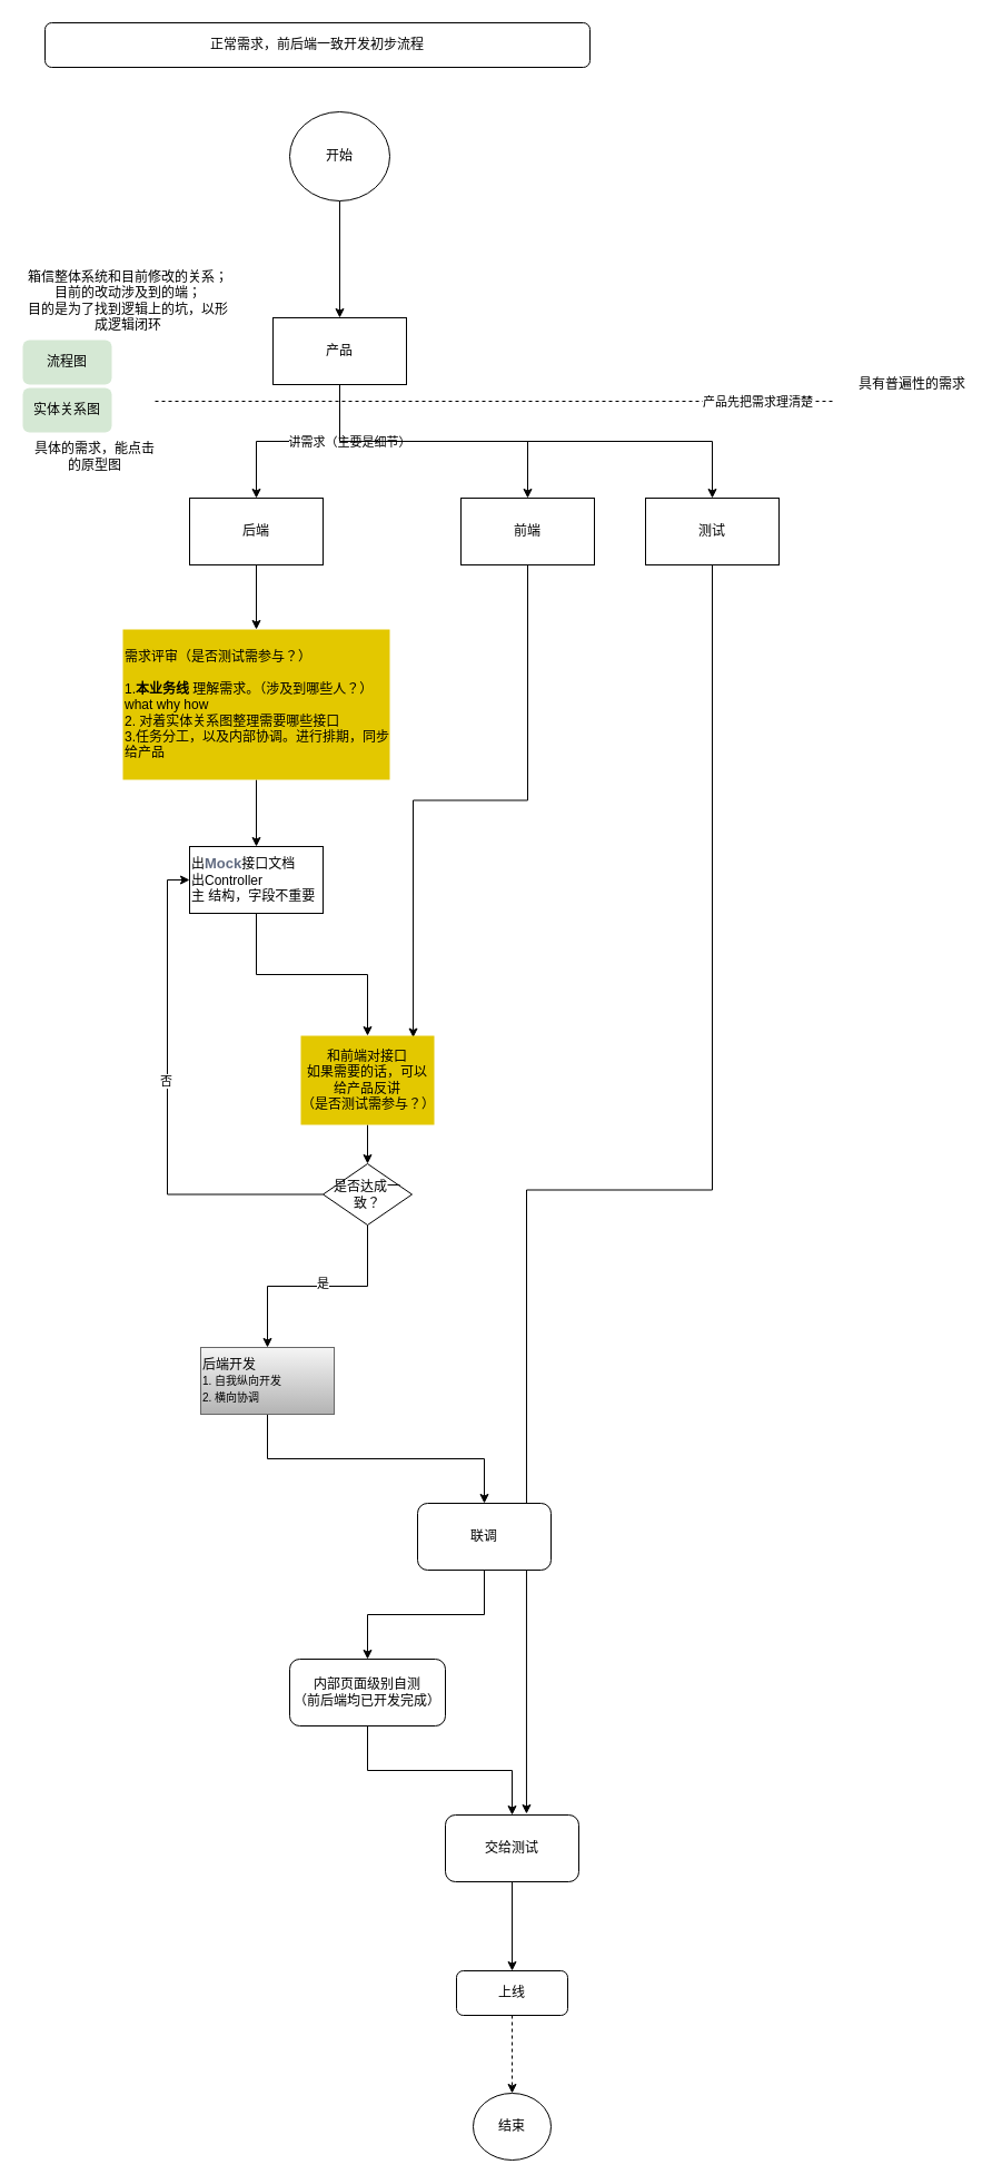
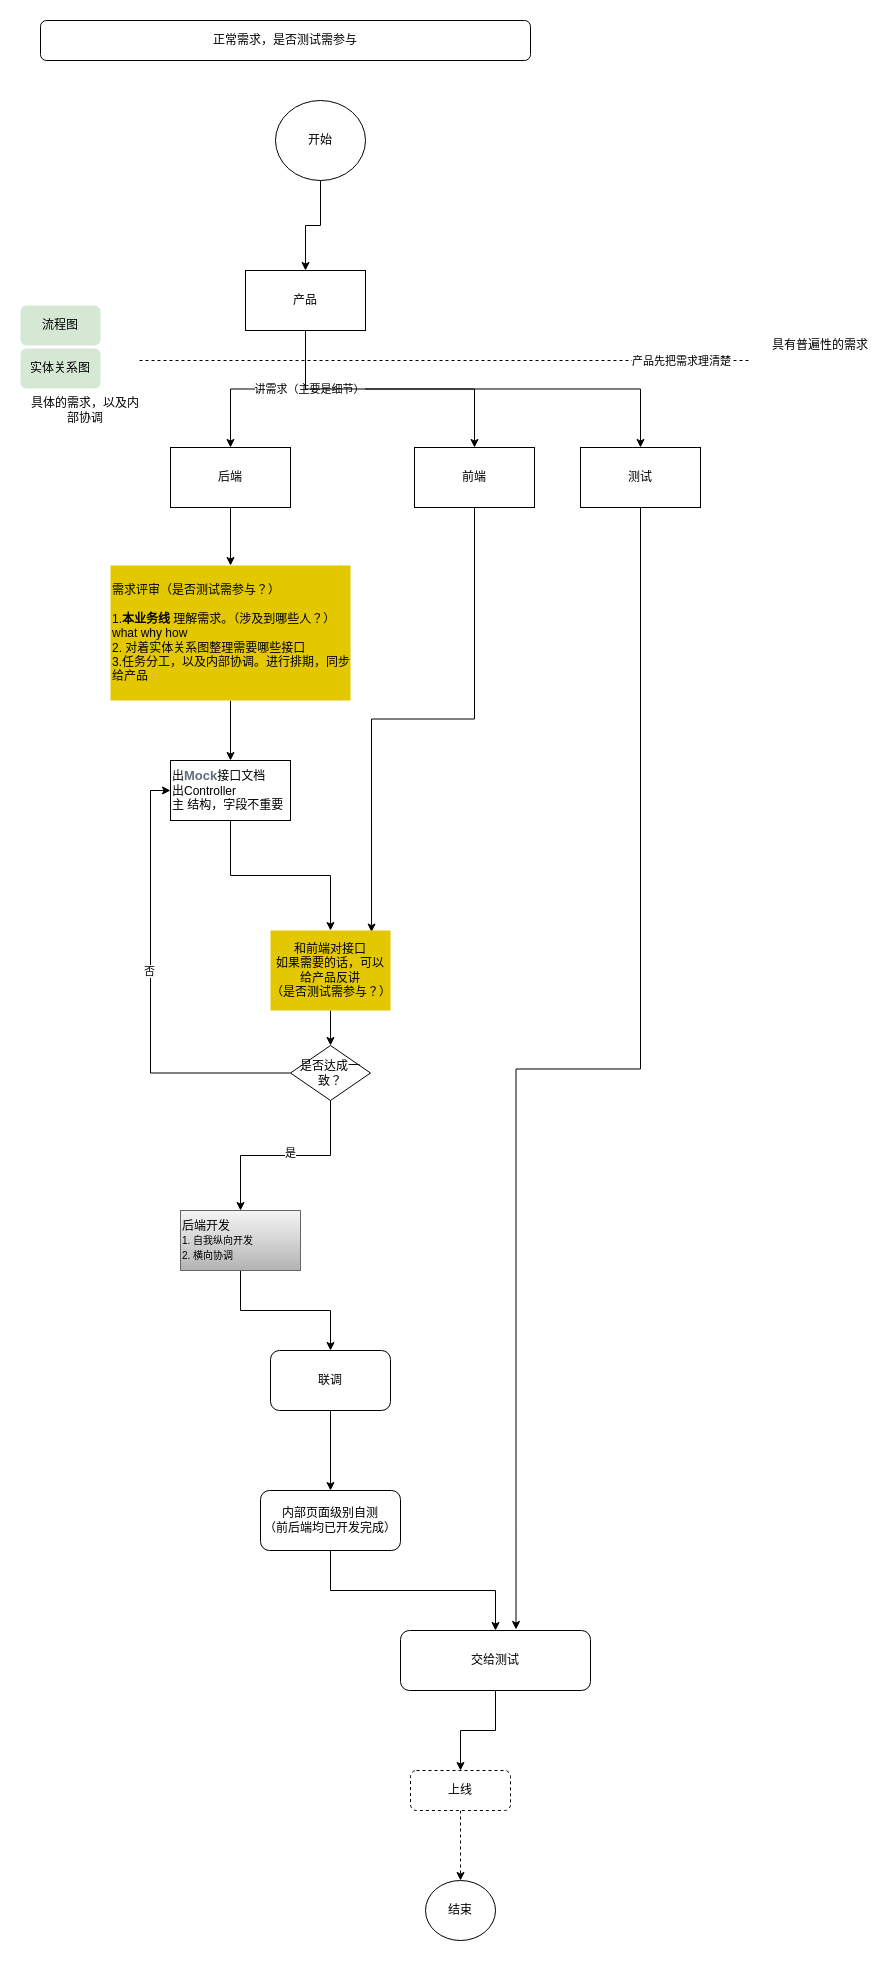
  <mxCell id="0" />
  <mxCell id="1" parent="0" />
  <mxCell id="2" value="" style="edgeStyle=orthogonalEdgeStyle;rounded=0;orthogonalLoop=1;jettySize=auto;html=1;" edge="1" parent="1" source="3" target="8"><mxGeometry relative="1" as="geometry" /></mxCell>
- <mxCell id="3" value="开始" style="ellipse;whiteSpace=wrap;html=1;" vertex="1" parent="1"><mxGeometry x="260" y="100" width="90" height="80" as="geometry" /></mxCell>
+ <mxCell id="3" value="开始" style="ellipse;whiteSpace=wrap;html=1;" vertex="1" parent="1"><mxGeometry x="275" y="100" width="90" height="80" as="geometry" /></mxCell>
  <mxCell id="4" style="edgeStyle=orthogonalEdgeStyle;rounded=0;orthogonalLoop=1;jettySize=auto;html=1;exitX=0.5;exitY=1;exitDx=0;exitDy=0;entryX=0.5;entryY=0;entryDx=0;entryDy=0;" edge="1" parent="1" source="8" target="10"><mxGeometry relative="1" as="geometry" /></mxCell>
  <mxCell id="5" style="edgeStyle=orthogonalEdgeStyle;rounded=0;orthogonalLoop=1;jettySize=auto;html=1;exitX=0.5;exitY=1;exitDx=0;exitDy=0;entryX=0.5;entryY=0;entryDx=0;entryDy=0;" edge="1" parent="1" source="8" target="12"><mxGeometry relative="1" as="geometry" /></mxCell>
  <mxCell id="6" value="讲需求（主要是细节）" style="edgeLabel;html=1;align=center;verticalAlign=middle;resizable=0;points=[];" vertex="1" connectable="0" parent="5"><mxGeometry x="-0.566" relative="1" as="geometry"><mxPoint as="offset" /></mxGeometry></mxCell>
  <mxCell id="7" style="edgeStyle=orthogonalEdgeStyle;rounded=0;orthogonalLoop=1;jettySize=auto;html=1;exitX=0.5;exitY=1;exitDx=0;exitDy=0;entryX=0.5;entryY=0;entryDx=0;entryDy=0;" edge="1" parent="1" source="8" target="14"><mxGeometry relative="1" as="geometry" /></mxCell>
- <mxCell id="8" value="产品" style="whiteSpace=wrap;html=1;" vertex="1" parent="1"><mxGeometry x="245" y="285" width="120" height="60" as="geometry" /></mxCell>
+ <mxCell id="8" value="产品" style="whiteSpace=wrap;html=1;" vertex="1" parent="1"><mxGeometry x="245" y="270" width="120" height="60" as="geometry" /></mxCell>
  <mxCell id="9" value="" style="edgeStyle=orthogonalEdgeStyle;rounded=0;orthogonalLoop=1;jettySize=auto;html=1;" edge="1" parent="1" source="10" target="19"><mxGeometry relative="1" as="geometry" /></mxCell>
  <mxCell id="10" value="后端" style="whiteSpace=wrap;html=1;" vertex="1" parent="1"><mxGeometry x="170" y="447" width="120" height="60" as="geometry" /></mxCell>
  <mxCell id="11" style="edgeStyle=orthogonalEdgeStyle;rounded=0;orthogonalLoop=1;jettySize=auto;html=1;exitX=0.5;exitY=1;exitDx=0;exitDy=0;entryX=0.842;entryY=0.02;entryDx=0;entryDy=0;entryPerimeter=0;" edge="1" parent="1" source="12" target="27"><mxGeometry relative="1" as="geometry" /></mxCell>
  <mxCell id="12" value="前端" style="whiteSpace=wrap;html=1;" vertex="1" parent="1"><mxGeometry x="414" y="447" width="120" height="60" as="geometry" /></mxCell>
  <mxCell id="13" style="edgeStyle=orthogonalEdgeStyle;rounded=0;orthogonalLoop=1;jettySize=auto;html=1;exitX=0.5;exitY=1;exitDx=0;exitDy=0;entryX=0.608;entryY=-0.017;entryDx=0;entryDy=0;entryPerimeter=0;" edge="1" parent="1" source="14" target="40"><mxGeometry relative="1" as="geometry" /></mxCell>
  <mxCell id="14" value="测试" style="whiteSpace=wrap;html=1;" vertex="1" parent="1"><mxGeometry x="580" y="447" width="120" height="60" as="geometry" /></mxCell>
  <mxCell id="15" value="" style="endArrow=none;html=1;dashed=1;" edge="1" parent="1"><mxGeometry width="50" height="50" relative="1" as="geometry"><mxPoint x="139" y="360" as="sourcePoint" /><mxPoint x="749" y="360" as="targetPoint" /></mxGeometry></mxCell>
  <mxCell id="16" value="产品先把需求理清楚" style="edgeLabel;html=1;align=center;verticalAlign=middle;resizable=0;points=[];" vertex="1" connectable="0" parent="15"><mxGeometry x="0.774" relative="1" as="geometry"><mxPoint as="offset" /></mxGeometry></mxCell>
  <mxCell id="17" value="具有普遍性的需求" style="text;html=1;strokeColor=none;fillColor=none;align=center;verticalAlign=middle;whiteSpace=wrap;rounded=0;" vertex="1" parent="1"><mxGeometry x="770" y="330" width="100" height="30" as="geometry" /></mxCell>
  <mxCell id="18" value="" style="edgeStyle=orthogonalEdgeStyle;rounded=0;orthogonalLoop=1;jettySize=auto;html=1;" edge="1" parent="1" source="19" target="25"><mxGeometry relative="1" as="geometry" /></mxCell>
  <mxCell id="19" value="需求评审（是否测试需参与？）&lt;br&gt;&lt;br&gt;1.&lt;b&gt;本业务线&amp;nbsp;&lt;/b&gt;理解需求。（涉及到哪些人？）what why how&lt;br&gt;2. 对着实体关系图整理需要哪些接口&lt;br&gt;3.任务分工，以及内部协调。进行排期，同步给产品" style="whiteSpace=wrap;html=1;align=left;fillColor=#e3c800;fontColor=#000000;strokeColor=none;" vertex="1" parent="1"><mxGeometry x="110" y="565" width="240" height="135" as="geometry" /></mxCell>
  <mxCell id="20" value="流程图" style="rounded=1;whiteSpace=wrap;html=1;fillColor=#d5e8d4;strokeColor=none;" vertex="1" parent="1"><mxGeometry x="20" y="305" width="80" height="40" as="geometry" /></mxCell>
  <mxCell id="21" value="实体关系图" style="rounded=1;whiteSpace=wrap;html=1;fillColor=#d5e8d4;strokeColor=none;" vertex="1" parent="1"><mxGeometry x="20" y="348" width="80" height="40" as="geometry" /></mxCell>
- <mxCell id="22" value="箱信整体系统和目前修改的关系；目前的改动涉及到的端；&lt;br&gt;目的是为了找到逻辑上的坑，以形成逻辑闭环" style="text;html=1;strokeColor=none;fillColor=none;align=center;verticalAlign=middle;whiteSpace=wrap;rounded=0;" vertex="1" parent="1"><mxGeometry x="20" y="250" width="190" height="40" as="geometry" /></mxCell>
- <mxCell id="23" value="具体的需求，能点击的原型图" style="text;html=1;strokeColor=none;fillColor=none;align=center;verticalAlign=middle;whiteSpace=wrap;rounded=0;" vertex="1" parent="1"><mxGeometry y="400" width="110" height="20" as="geometry" x="30" /></mxCell>
+ <mxCell id="23" value="具体的需求，以及内部协调" style="text;html=1;strokeColor=none;fillColor=none;align=center;verticalAlign=middle;whiteSpace=wrap;rounded=0;" vertex="1" parent="1"><mxGeometry y="400" width="110" height="20" as="geometry" x="30" /></mxCell>
  <mxCell id="24" value="" style="edgeStyle=orthogonalEdgeStyle;rounded=0;orthogonalLoop=1;jettySize=auto;html=1;" edge="1" parent="1" source="25" target="27"><mxGeometry relative="1" as="geometry" /></mxCell>
  <mxCell id="25" value="出&lt;span style=&quot;color: rgba(13 , 27 , 62 , 0.65) ; font-family: , , &amp;#34;segoe ui&amp;#34; , &amp;#34;roboto&amp;#34; , &amp;#34;helvetica neue&amp;#34; , &amp;#34;helvetica&amp;#34; , &amp;#34;pingfang sc&amp;#34; , &amp;#34;hiragino sans gb&amp;#34; , &amp;#34;microsoft yahei&amp;#34; , &amp;#34;simsun&amp;#34; , sans-serif ; font-size: 13px ; font-weight: 700 ; background-color: rgb(255 , 255 , 255)&quot;&gt;Mock&lt;/span&gt;接口文档&lt;br&gt;出Controller&lt;br&gt;主 结构，字段不重要" style="whiteSpace=wrap;html=1;align=left;" vertex="1" parent="1"><mxGeometry x="170" y="760" width="120" height="60" as="geometry" /></mxCell>
  <mxCell id="26" value="" style="edgeStyle=orthogonalEdgeStyle;rounded=0;orthogonalLoop=1;jettySize=auto;html=1;" edge="1" parent="1" source="27" target="32"><mxGeometry relative="1" as="geometry" /></mxCell>
  <mxCell id="27" value="和前端对接口&lt;br&gt;如果需要的话，可以给产品反讲&lt;br&gt;（是否测试需参与？）" style="whiteSpace=wrap;html=1;align=center;fillColor=#e3c800;fontColor=#000000;strokeColor=none;" vertex="1" parent="1"><mxGeometry x="270" y="930" width="120" height="80" as="geometry" /></mxCell>
  <mxCell id="28" value="" style="edgeStyle=orthogonalEdgeStyle;rounded=0;orthogonalLoop=1;jettySize=auto;html=1;" edge="1" parent="1" source="32" target="34"><mxGeometry relative="1" as="geometry" /></mxCell>
  <mxCell id="29" value="是" style="edgeLabel;html=1;align=center;verticalAlign=middle;resizable=0;points=[];" vertex="1" connectable="0" parent="28"><mxGeometry x="-0.04" y="-3" relative="1" as="geometry"><mxPoint as="offset" /></mxGeometry></mxCell>
  <mxCell id="30" style="edgeStyle=orthogonalEdgeStyle;rounded=0;orthogonalLoop=1;jettySize=auto;html=1;exitX=0;exitY=0.5;exitDx=0;exitDy=0;entryX=0;entryY=0.5;entryDx=0;entryDy=0;" edge="1" parent="1" source="32" target="25"><mxGeometry relative="1" as="geometry"><mxPoint x="150" y="820" as="targetPoint" /></mxGeometry></mxCell>
  <mxCell id="31" value="否" style="edgeLabel;html=1;align=center;verticalAlign=middle;resizable=0;points=[];" vertex="1" connectable="0" parent="30"><mxGeometry x="0.096" y="2" relative="1" as="geometry"><mxPoint as="offset" /></mxGeometry></mxCell>
  <mxCell id="32" value="是否达成一致？" style="rhombus;whiteSpace=wrap;html=1;" vertex="1" parent="1"><mxGeometry x="290" y="1045" width="80" height="55" as="geometry" /></mxCell>
  <mxCell id="33" style="edgeStyle=orthogonalEdgeStyle;rounded=0;orthogonalLoop=1;jettySize=auto;html=1;exitX=0.5;exitY=1;exitDx=0;exitDy=0;entryX=0.5;entryY=0;entryDx=0;entryDy=0;" edge="1" parent="1" source="34" target="36"><mxGeometry relative="1" as="geometry" /></mxCell>
  <mxCell id="34" value="后端开发&lt;br&gt;&lt;font size=&quot;1&quot;&gt;1. 自我纵向开发&lt;br&gt;2. 横向协调&lt;br&gt;&lt;/font&gt;" style="whiteSpace=wrap;html=1;align=left;fillColor=#f5f5f5;strokeColor=#666666;gradientColor=#B3B3B3;" vertex="1" parent="1"><mxGeometry x="180" y="1210" width="120" height="60" as="geometry" /></mxCell>
  <mxCell id="35" value="" style="edgeStyle=orthogonalEdgeStyle;rounded=0;orthogonalLoop=1;jettySize=auto;html=1;" edge="1" parent="1" source="36" target="38"><mxGeometry relative="1" as="geometry" /></mxCell>
- <mxCell id="36" value="联调" style="rounded=1;whiteSpace=wrap;html=1;" vertex="1" parent="1"><mxGeometry x="375" y="1350" width="120" height="60" as="geometry" /></mxCell>
+ <mxCell id="36" value="联调" style="rounded=1;whiteSpace=wrap;html=1;" vertex="1" parent="1"><mxGeometry x="270" y="1350" width="120" height="60" as="geometry" /></mxCell>
  <mxCell id="37" style="edgeStyle=orthogonalEdgeStyle;rounded=0;orthogonalLoop=1;jettySize=auto;html=1;exitX=0.5;exitY=1;exitDx=0;exitDy=0;entryX=0.5;entryY=0;entryDx=0;entryDy=0;" edge="1" parent="1" source="38" target="40"><mxGeometry relative="1" as="geometry" /></mxCell>
  <mxCell id="38" value="内部页面级别自测&lt;br&gt;（前后端均已开发完成）" style="whiteSpace=wrap;html=1;rounded=1;" vertex="1" parent="1"><mxGeometry x="260" y="1490" width="140" height="60" as="geometry" /></mxCell>
  <mxCell id="39" value="" style="edgeStyle=orthogonalEdgeStyle;rounded=0;orthogonalLoop=1;jettySize=auto;html=1;" edge="1" parent="1" source="40" target="43"><mxGeometry relative="1" as="geometry" /></mxCell>
- <mxCell id="40" value="交给测试" style="rounded=1;whiteSpace=wrap;html=1;" vertex="1" parent="1"><mxGeometry x="400" y="1630" width="120" height="60" as="geometry" /></mxCell>
- <mxCell id="41" value="正常需求，前后端一致开发初步流程" style="rounded=1;whiteSpace=wrap;html=1;" vertex="1" parent="1"><mxGeometry x="40" y="20" width="490" height="40" as="geometry" /></mxCell>
+ <mxCell id="40" value="交给测试" style="rounded=1;whiteSpace=wrap;html=1;" vertex="1" parent="1"><mxGeometry x="400" y="1630" width="190" height="60" as="geometry" /></mxCell>
+ <mxCell id="41" value="正常需求，是否测试需参与" style="rounded=1;whiteSpace=wrap;html=1;" vertex="1" parent="1"><mxGeometry x="40" y="20" width="490" height="40" as="geometry" /></mxCell>
  <mxCell id="42" value="" style="edgeStyle=orthogonalEdgeStyle;rounded=0;orthogonalLoop=1;jettySize=auto;html=1;dashed=1;" edge="1" parent="1" source="43" target="44"><mxGeometry relative="1" as="geometry" /></mxCell>
- <mxCell id="43" value="上线" style="rounded=1;whiteSpace=wrap;html=1;" vertex="1" parent="1"><mxGeometry x="410" y="1770" width="100" height="40" as="geometry" /></mxCell>
+ <mxCell id="43" value="上线" style="rounded=1;whiteSpace=wrap;html=1;dashed=1;" vertex="1" parent="1"><mxGeometry x="410" y="1770" width="100" height="40" as="geometry" /></mxCell>
  <mxCell id="44" value="结束" style="ellipse;whiteSpace=wrap;html=1;rounded=1;" vertex="1" parent="1"><mxGeometry x="425" y="1880" width="70" height="60" as="geometry" /></mxCell>
